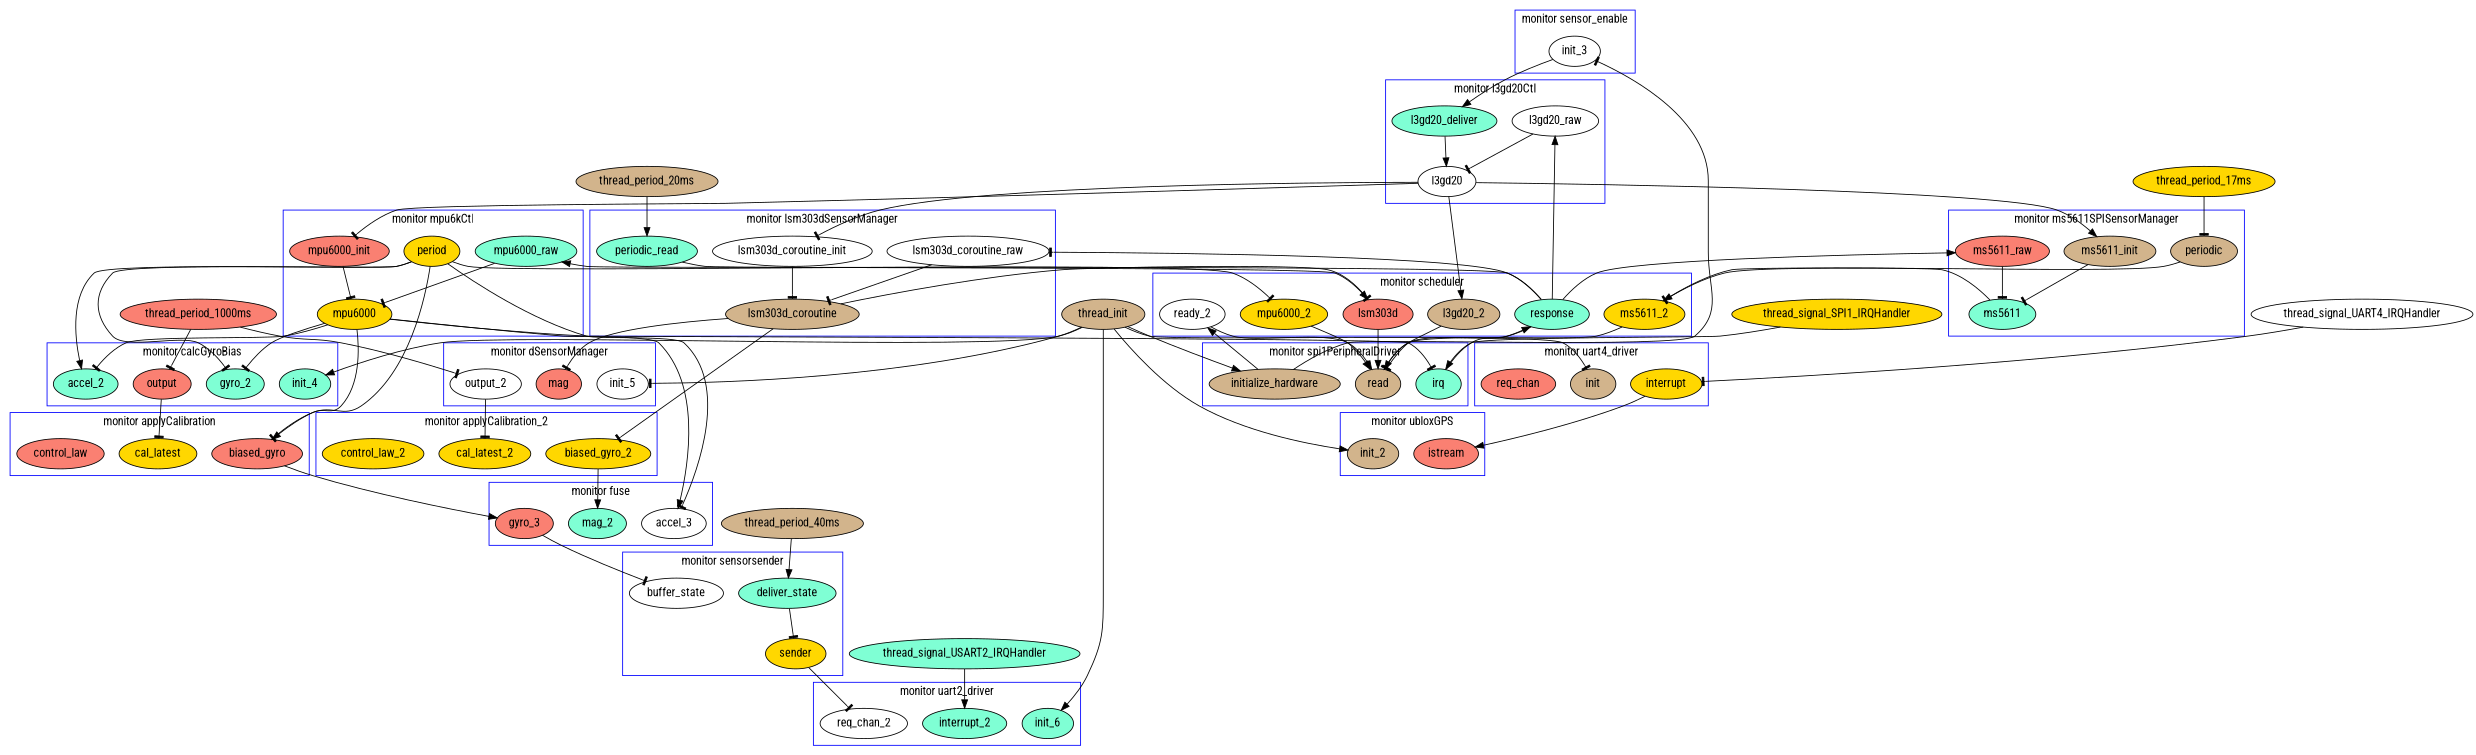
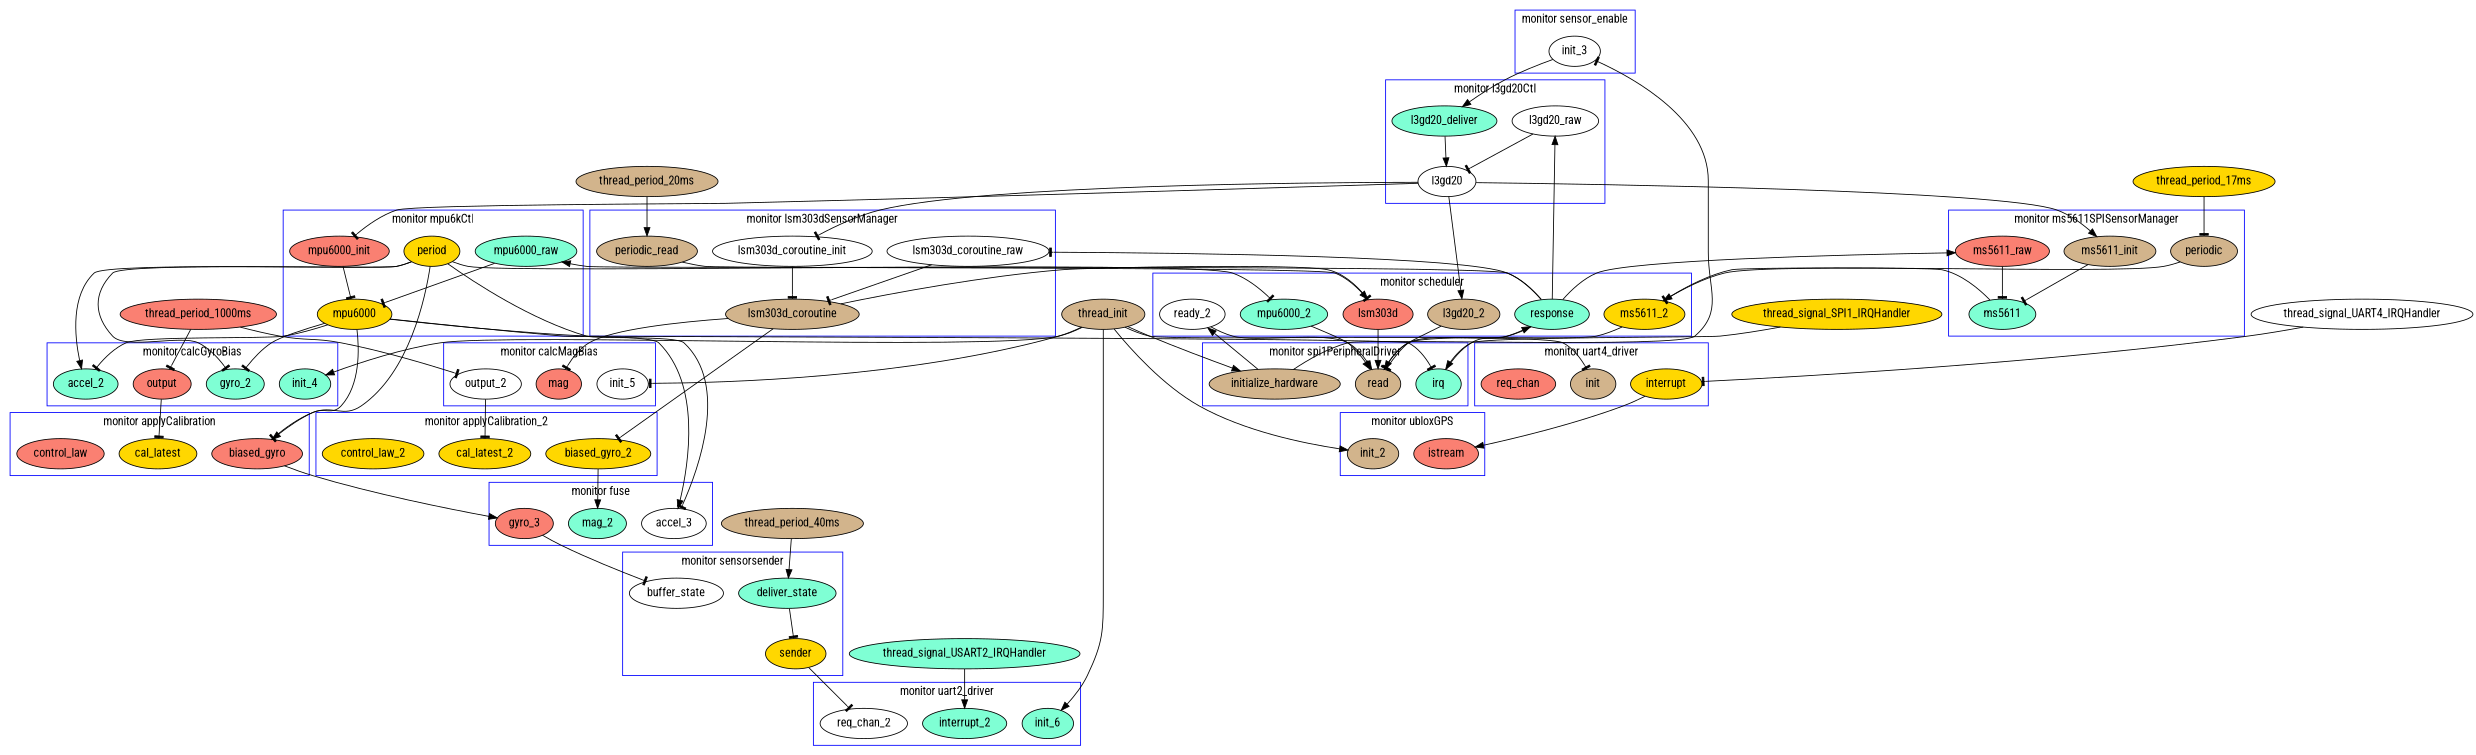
  digraph {
    fontname="Roboto Condensed"
    node [fillcolor=aquamarine fontname="Roboto Condensed" style=filled]
    edge [arrowhead=tee fontname="Roboto Condensed"]
    biased_gyro [fillcolor=salmon]
    cal_latest [fillcolor=gold]
    control_law [fillcolor=salmon]
    biased_gyro_2 [fillcolor=gold]
    cal_latest_2 [fillcolor=gold]
    control_law_2 [fillcolor=gold]
    accel_2
    gyro_2
    init_4
    output [fillcolor=salmon]
    init_5 [fillcolor=white]
    mag [fillcolor=salmon]
    output_2 [fillcolor=white]
    accel_3 [fillcolor=white]
    gyro_3 [fillcolor=salmon]
    mag_2
    l3gd20 [fillcolor=white]
    n18 [label=l3gd20_deliver]
    l3gd20_raw [fillcolor=white]
    lsm303d_coroutine [fillcolor=tan]
    lsm303d_coroutine_init [fillcolor=white]
    lsm303d_coroutine_raw [fillcolor=white]
-   periodic_read
+   periodic_read [fillcolor=tan]
    mpu6000 [fillcolor=gold]
    mpu6000_init [fillcolor=salmon]
    mpu6000_raw
    period [fillcolor=gold]
    ms5611
    ms5611_init [fillcolor=tan]
    ms5611_raw [fillcolor=salmon]
    periodic [fillcolor=tan]
    l3gd20_2 [fillcolor=tan]
    lsm303d [fillcolor=salmon]
-   mpu6000_2 [fillcolor=gold]
+   mpu6000_2
    ms5611_2 [fillcolor=gold]
    ready_2 [fillcolor=white]
    response
    init_3 [fillcolor=white]
    buffer_state [fillcolor=white]
    deliver_state
    sender [fillcolor=gold]
    initialize_hardware [fillcolor=tan]
    irq
    n44 [fillcolor=tan label=read]
    init_6
    interrupt_2
    req_chan_2 [fillcolor=white]
    init [fillcolor=tan]
    interrupt [fillcolor=gold]
    req_chan [fillcolor=salmon]
    init_2 [fillcolor=tan]
    istream [fillcolor=salmon]
    thread_signal_SPI1_IRQHandler [fillcolor=gold]
    thread_signal_UART4_IRQHandler [fillcolor=white]
    thread_signal_USART2_IRQHandler
    n56 [fillcolor=gold label=thread_period_17ms]
    thread_period_20ms [fillcolor=tan]
    thread_period_40ms [fillcolor=tan]
    thread_period_1000ms [fillcolor=salmon]
    thread_init [fillcolor=tan]
    subgraph cluster_1 {
      color=blue
      label="monitor applyCalibration"
      biased_gyro
      cal_latest
      control_law
    }
    subgraph cluster_2 {
      color=blue
      label="monitor applyCalibration_2"
      biased_gyro_2
      cal_latest_2
      control_law_2
    }
    subgraph cluster_3 {
      color=blue
      label="monitor calcGyroBias"
      accel_2
      gyro_2
      init_4
      output
    }
    subgraph cluster_4 {
      color=blue
-     label="monitor dSensorManager"
+     label="monitor calcMagBias"
      init_5
      mag
      output_2
    }
    subgraph cluster_5 {
      color=blue
      label="monitor fuse"
      accel_3
      gyro_3
      mag_2
    }
    subgraph cluster_6 {
      color=blue
      label="monitor l3gd20Ctl"
      l3gd20
      n18
      l3gd20_raw
    }
    subgraph cluster_7 {
      color=blue
      label="monitor lsm303dSensorManager"
      lsm303d_coroutine
      lsm303d_coroutine_init
      lsm303d_coroutine_raw
      periodic_read
    }
    subgraph cluster_8 {
      color=blue
      label="monitor mpu6kCtl"
      mpu6000
      mpu6000_init
      mpu6000_raw
      period
    }
    subgraph cluster_9 {
      color=blue
      label="monitor ms5611SPISensorManager"
      ms5611
      ms5611_init
      ms5611_raw
      periodic
    }
    subgraph cluster_10 {
      color=blue
      label="monitor scheduler"
      l3gd20_2
      lsm303d
      mpu6000_2
      ms5611_2
      ready_2
      response
    }
    subgraph cluster_11 {
      color=blue
      label="monitor sensor_enable"
      init_3
    }
    subgraph cluster_12 {
      color=blue
      label="monitor sensorsender"
      buffer_state
      deliver_state
      sender
    }
    subgraph cluster_13 {
      color=blue
      label="monitor spi1PeripheralDriver"
      initialize_hardware
      irq
      n44
    }
    subgraph cluster_14 {
      color=blue
      label="monitor uart2_driver"
      init_6
      interrupt_2
      req_chan_2
    }
    subgraph cluster_15 {
      color=blue
      label="monitor uart4_driver"
      init
      interrupt
      req_chan
    }
    subgraph cluster_16 {
      color=blue
      label="monitor ubloxGPS"
      init_2
      istream
    }
    biased_gyro -> gyro_3 [arrowhead=normal]
    biased_gyro_2 -> mag_2 [arrowhead=normal]
    output -> cal_latest
    output_2 -> cal_latest_2
    gyro_3 -> buffer_state
    l3gd20 -> lsm303d_coroutine_init
    l3gd20 -> mpu6000_init
    l3gd20 -> ms5611_init [arrowhead=normal]
    l3gd20 -> l3gd20_2 [arrowhead=normal]
    n18 -> l3gd20 [arrowhead=normal]
    l3gd20_raw -> l3gd20
    lsm303d_coroutine -> biased_gyro_2
    lsm303d_coroutine -> mag
    lsm303d_coroutine -> lsm303d
    lsm303d_coroutine_init -> lsm303d_coroutine
    lsm303d_coroutine_raw -> lsm303d_coroutine
    periodic_read -> lsm303d [arrowhead=normal]
    mpu6000 -> biased_gyro [arrowhead=normal]
    mpu6000 -> accel_2
    mpu6000 -> gyro_2
    mpu6000 -> accel_3 [arrowhead=normal]
    mpu6000 -> irq
    mpu6000_init -> mpu6000
    mpu6000_raw -> mpu6000
    period -> biased_gyro
    period -> accel_2 [arrowhead=normal]
    period -> gyro_2
    period -> accel_3
    period -> mpu6000_2
    ms5611 -> ms5611_2 [arrowhead=normal]
    ms5611_init -> ms5611
    ms5611_raw -> ms5611
    periodic -> ms5611_2
    l3gd20_2 -> n44
    lsm303d -> n44 [arrowhead=normal]
    mpu6000_2 -> n44 [arrowhead=normal]
    ms5611_2 -> n44 [arrowhead=normal]
    ready_2 -> n44 [arrowhead=normal]
    response -> l3gd20_raw [arrowhead=normal]
    response -> lsm303d_coroutine_raw
    response -> mpu6000_raw [arrowhead=normal]
    response -> ms5611_raw [arrowhead=normal]
    response -> n44
    init_3 -> n18 [arrowhead=normal]
    deliver_state -> sender
    sender -> req_chan_2
    initialize_hardware -> ready_2 [arrowhead=normal]
    initialize_hardware -> init_3
    irq -> response [arrowhead=normal]
    interrupt -> istream [arrowhead=normal]
    thread_signal_SPI1_IRQHandler -> irq [arrowhead=normal]
    thread_signal_UART4_IRQHandler -> interrupt
    thread_signal_USART2_IRQHandler -> interrupt_2 [arrowhead=normal]
    n56 -> periodic
    thread_period_20ms -> periodic_read [arrowhead=normal]
    thread_period_40ms -> deliver_state [arrowhead=normal]
    thread_period_1000ms -> output
    thread_period_1000ms -> output_2
    thread_init -> init_4 [arrowhead=normal]
    thread_init -> init_5
    thread_init -> initialize_hardware [arrowhead=normal]
    thread_init -> init_6 [arrowhead=normal]
    thread_init -> init
    thread_init -> init_2 [arrowhead=normal]
  }
